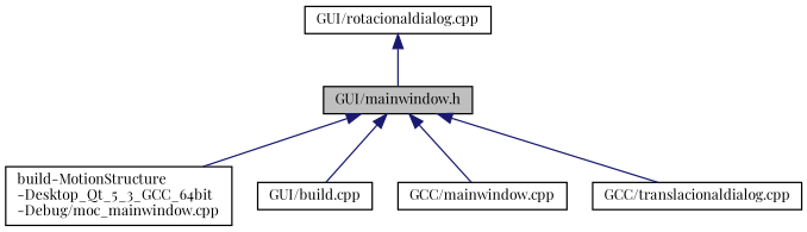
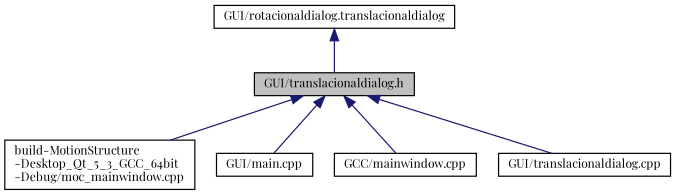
  digraph {
    fontname="Playfair Display"
    node [color=black fillcolor=white fontname="Playfair Display" fontsize=10 shape=record style=filled]
    edge [color=midnightblue dir=back fontname="Playfair Display" fontsize=10 labelfontname=Helvetica labelfontsize=10 style=solid]
-   n1 [fillcolor=grey75 fontcolor=black height=0.2 label="GUI/mainwindow.h" width=0.4]
+   n1 [fillcolor=grey75 fontcolor=black height=0.2 label="GUI/translacionaldialog.h" width=0.4]
    n2 [height=0.2 label="build-MotionStructure\l-Desktop_Qt_5_3_GCC_64bit\l-Debug/moc_mainwindow.cpp" width=0.4]
-   n3 [height=0.2 label="GUI/build.cpp" width=0.4]
+   n3 [height=0.2 label="GUI/main.cpp" width=0.4]
    n4 [height=0.2 label="GCC/mainwindow.cpp" width=0.4]
-   n5 [height=0.2 label="GCC/translacionaldialog.cpp" width=0.4]
-   n6 [height=0.2 label="GUI/rotacionaldialog.cpp" width=0.4]
+   n5 [height=0.2 label="GUI/translacionaldialog.cpp" width=0.4]
+   n6 [height=0.2 label="GUI/rotacionaldialog.translacionaldialog" width=0.4]
    n1 -> n2
    n1 -> n3
    n1 -> n4
    n1 -> n5
    n6 -> n1
  }
